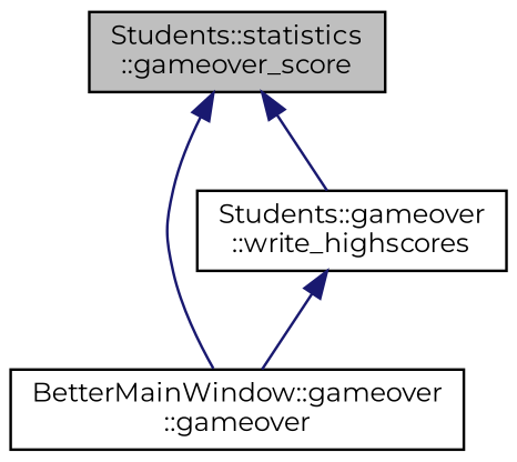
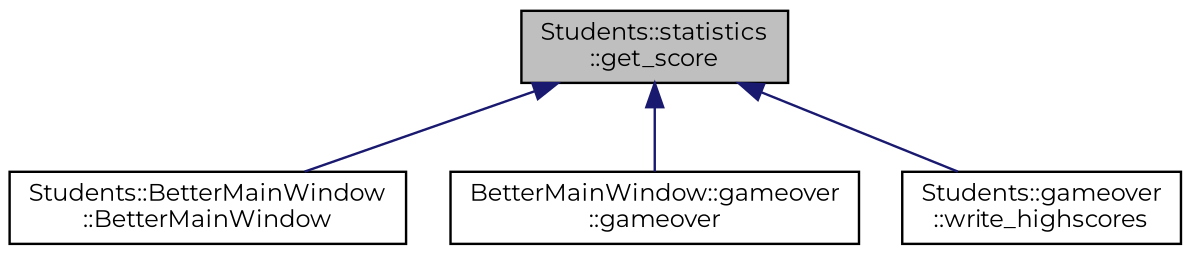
  digraph {
    fontname=Montserrat
    rankdir=TB
    node [color=black fillcolor=white fontname=Montserrat fontsize=10 shape=record style=filled]
    edge [color=midnightblue dir=back fontname=Montserrat fontsize=10 labelfontname=Helvetica labelfontsize=10 style=solid]
-   n1 [fillcolor=grey75 fontcolor=black height=0.2 label="Students::statistics\l::gameover_score" width=0.4]
+   n1 [fillcolor=grey75 fontcolor=black height=0.2 label="Students::statistics\l::get_score" width=0.4]
+   n2 [height=0.2 label="Students::BetterMainWindow\l::BetterMainWindow" width=0.4]
    n3 [height=0.2 label="BetterMainWindow::gameover\l::gameover" width=0.4]
    n4 [height=0.2 label="Students::gameover\l::write_highscores" width=0.4]
+   n1 -> n2
    n1 -> n3
    n1 -> n4
-   n4 -> n3
  }
